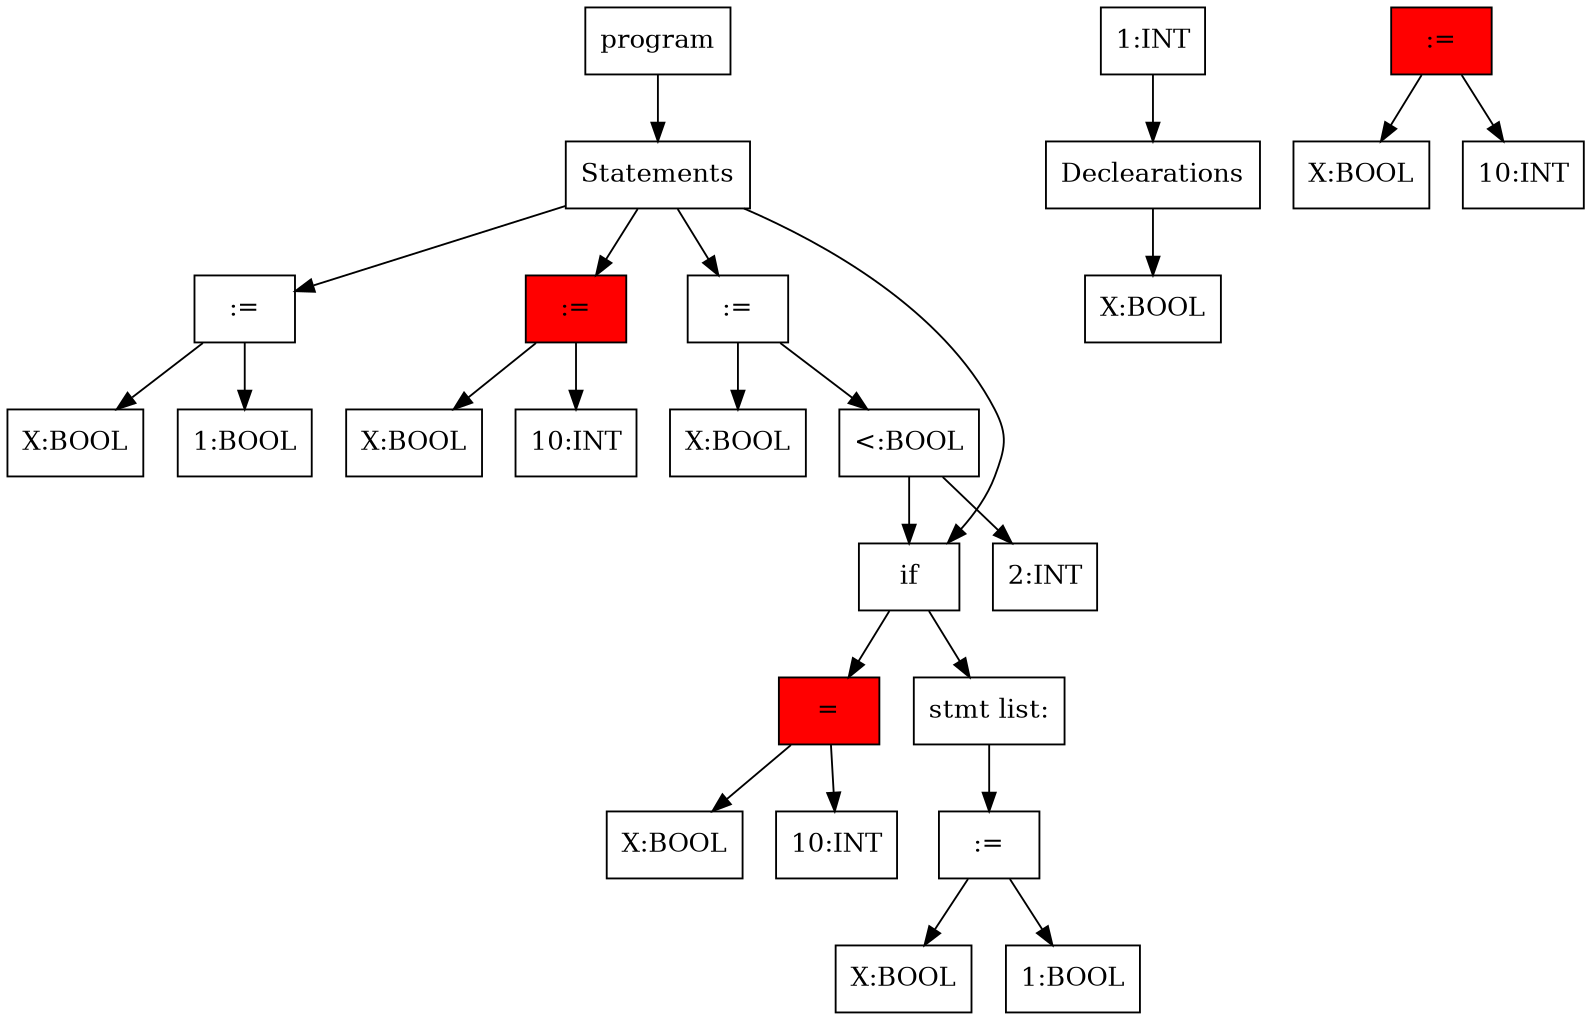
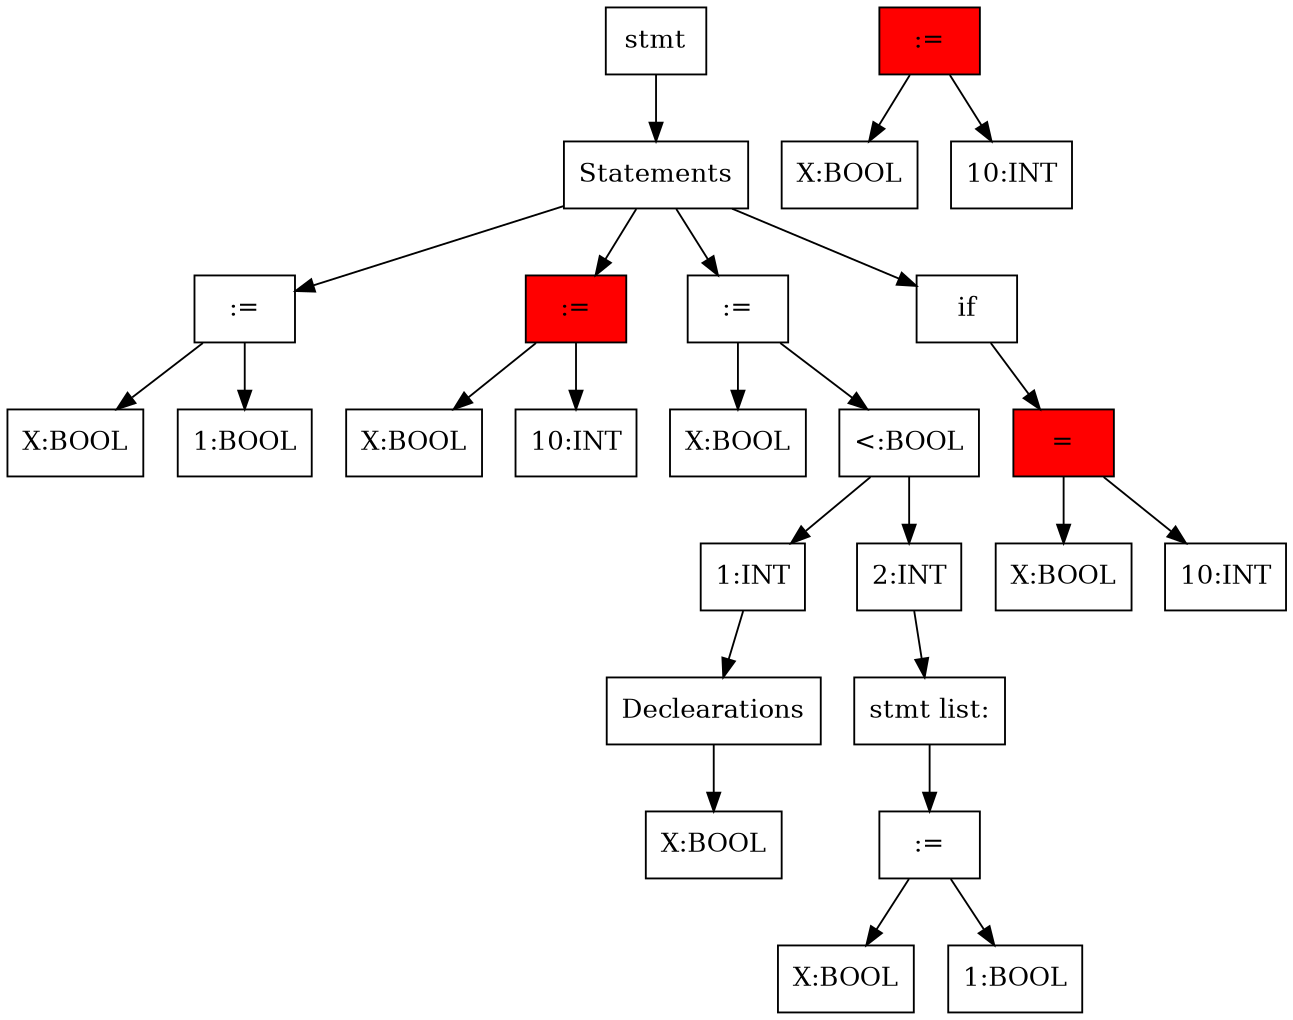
  digraph {
    ordering=out
    node [fillcolor=white shape=box style=filled]
-   n1 [label=program]
+   n1 [label=stmt]
    n2 [label=Statements]
    n3 [label=Declearations]
    n4 [label="X:BOOL"]
    n5 [label=":="]
    n6 [fillcolor=red label=":="]
    n7 [label=":="]
    n8 [label=if]
    n9 [label="X:BOOL"]
    n10 [label="1:BOOL"]
    n11 [label="X:BOOL"]
    n12 [label="10:INT"]
    n13 [label="X:BOOL"]
    n14 [label="<:BOOL"]
    n15 [fillcolor=red label="="]
    n16 [label="stmt list:"]
    n17 [label="1:INT"]
    n18 [label="2:INT"]
    n19 [label="X:BOOL"]
    n20 [label="10:INT"]
    n21 [label=":="]
    n22 [label="X:BOOL"]
    n23 [label="1:BOOL"]
    n24 [fillcolor=red label=":="]
    n25 [label="X:BOOL"]
    n26 [label="10:INT"]
    n1 -> n2
    n2 -> n5
    n2 -> n6
    n2 -> n7
    n2 -> n8
    n3 -> n4
    n5 -> n9
    n5 -> n10
    n6 -> n11
    n6 -> n12
    n7 -> n13
    n7 -> n14
    n8 -> n15
-   n8 -> n16
-   n14 -> n8
+   n18 -> n16
+   n14 -> n17
    n14 -> n18
    n15 -> n19
    n15 -> n20
    n16 -> n21
    n17 -> n3
    n21 -> n22
    n21 -> n23
    n24 -> n25
    n24 -> n26
  }
